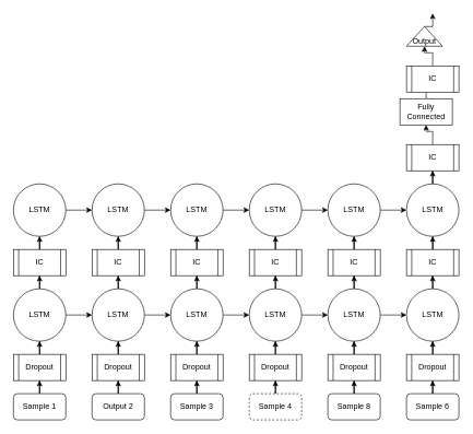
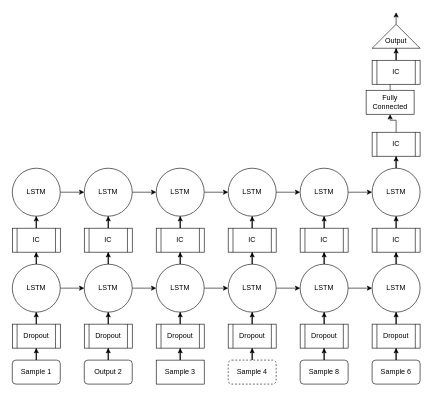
  <mxCell id="0" />
  <mxCell id="1" parent="0" />
  <mxCell id="2" style="edgeStyle=orthogonalEdgeStyle;rounded=0;orthogonalLoop=1;jettySize=auto;html=1;" edge="1" parent="1" source="3" target="10"><mxGeometry relative="1" as="geometry" /></mxCell>
  <mxCell id="3" value="Sample 1" style="rounded=1;whiteSpace=wrap;html=1;" vertex="1" parent="1"><mxGeometry x="20" y="600" width="80" height="40" as="geometry" /></mxCell>
  <mxCell id="4" style="edgeStyle=orthogonalEdgeStyle;rounded=0;orthogonalLoop=1;jettySize=auto;html=1;" edge="1" parent="1" source="6" target="8"><mxGeometry relative="1" as="geometry" /></mxCell>
  <mxCell id="5" style="edgeStyle=orthogonalEdgeStyle;rounded=0;orthogonalLoop=1;jettySize=auto;html=1;" edge="1" parent="1" source="6" target="17"><mxGeometry relative="1" as="geometry" /></mxCell>
  <mxCell id="6" value="LSTM" style="ellipse;whiteSpace=wrap;html=1;aspect=fixed;" vertex="1" parent="1"><mxGeometry x="20" y="440" width="80" height="80" as="geometry" /></mxCell>
  <mxCell id="7" style="edgeStyle=orthogonalEdgeStyle;rounded=0;orthogonalLoop=1;jettySize=auto;html=1;" edge="1" parent="1" source="8" target="12"><mxGeometry relative="1" as="geometry" /></mxCell>
  <mxCell id="8" value="IC" style="shape=process;whiteSpace=wrap;html=1;backgroundOutline=1;" vertex="1" parent="1"><mxGeometry x="20" y="380" width="80" height="40" as="geometry" /></mxCell>
  <mxCell id="9" style="edgeStyle=orthogonalEdgeStyle;rounded=0;orthogonalLoop=1;jettySize=auto;html=1;" edge="1" parent="1" source="10" target="6"><mxGeometry relative="1" as="geometry" /></mxCell>
  <mxCell id="10" value="Dropout" style="shape=process;whiteSpace=wrap;html=1;backgroundOutline=1;" vertex="1" parent="1"><mxGeometry x="20" y="540" width="80" height="40" as="geometry" /></mxCell>
  <mxCell id="11" style="edgeStyle=orthogonalEdgeStyle;rounded=0;orthogonalLoop=1;jettySize=auto;html=1;" edge="1" parent="1" source="12" target="23"><mxGeometry relative="1" as="geometry" /></mxCell>
  <mxCell id="12" value="LSTM" style="ellipse;whiteSpace=wrap;html=1;aspect=fixed;" vertex="1" parent="1"><mxGeometry x="20" y="280" width="80" height="80" as="geometry" /></mxCell>
  <mxCell id="13" style="edgeStyle=orthogonalEdgeStyle;rounded=0;orthogonalLoop=1;jettySize=auto;html=1;" edge="1" source="14" target="21" parent="1"><mxGeometry relative="1" as="geometry" /></mxCell>
  <mxCell id="14" value="Output 2" style="rounded=1;whiteSpace=wrap;html=1;" vertex="1" parent="1"><mxGeometry x="140" y="600" width="80" height="40" as="geometry" /></mxCell>
  <mxCell id="15" style="edgeStyle=orthogonalEdgeStyle;rounded=0;orthogonalLoop=1;jettySize=auto;html=1;" edge="1" source="17" target="19" parent="1"><mxGeometry relative="1" as="geometry" /></mxCell>
  <mxCell id="16" style="edgeStyle=orthogonalEdgeStyle;rounded=0;orthogonalLoop=1;jettySize=auto;html=1;" edge="1" parent="1" source="17" target="28"><mxGeometry relative="1" as="geometry" /></mxCell>
  <mxCell id="17" value="LSTM" style="ellipse;whiteSpace=wrap;html=1;aspect=fixed;" vertex="1" parent="1"><mxGeometry x="140" y="440" width="80" height="80" as="geometry" /></mxCell>
  <mxCell id="18" style="edgeStyle=orthogonalEdgeStyle;rounded=0;orthogonalLoop=1;jettySize=auto;html=1;" edge="1" source="19" target="23" parent="1"><mxGeometry relative="1" as="geometry" /></mxCell>
  <mxCell id="19" value="IC" style="shape=process;whiteSpace=wrap;html=1;backgroundOutline=1;" vertex="1" parent="1"><mxGeometry x="140" y="380" width="80" height="40" as="geometry" /></mxCell>
  <mxCell id="20" style="edgeStyle=orthogonalEdgeStyle;rounded=0;orthogonalLoop=1;jettySize=auto;html=1;" edge="1" source="21" target="17" parent="1"><mxGeometry relative="1" as="geometry" /></mxCell>
  <mxCell id="21" value="Dropout" style="shape=process;whiteSpace=wrap;html=1;backgroundOutline=1;" vertex="1" parent="1"><mxGeometry x="140" y="540" width="80" height="40" as="geometry" /></mxCell>
  <mxCell id="22" style="edgeStyle=orthogonalEdgeStyle;rounded=0;orthogonalLoop=1;jettySize=auto;html=1;" edge="1" parent="1" source="23" target="34"><mxGeometry relative="1" as="geometry" /></mxCell>
  <mxCell id="23" value="LSTM" style="ellipse;whiteSpace=wrap;html=1;aspect=fixed;" vertex="1" parent="1"><mxGeometry x="140" y="280" width="80" height="80" as="geometry" /></mxCell>
  <mxCell id="24" style="edgeStyle=orthogonalEdgeStyle;rounded=0;orthogonalLoop=1;jettySize=auto;html=1;" edge="1" source="25" target="32" parent="1"><mxGeometry relative="1" as="geometry" /></mxCell>
- <mxCell id="25" value="Sample 3" style="rounded=1;whiteSpace=wrap;html=1;" vertex="1" parent="1"><mxGeometry x="260" y="600" width="80" height="40" as="geometry" /></mxCell>
+ <mxCell id="25" value="Sample 3" style="whiteSpace=wrap;html=1;rounded=0;" vertex="1" parent="1"><mxGeometry x="260" y="600" width="80" height="40" as="geometry" /></mxCell>
  <mxCell id="26" style="edgeStyle=orthogonalEdgeStyle;rounded=0;orthogonalLoop=1;jettySize=auto;html=1;" edge="1" source="28" target="30" parent="1"><mxGeometry relative="1" as="geometry" /></mxCell>
  <mxCell id="27" style="edgeStyle=orthogonalEdgeStyle;rounded=0;orthogonalLoop=1;jettySize=auto;html=1;" edge="1" parent="1" source="28" target="39"><mxGeometry relative="1" as="geometry" /></mxCell>
  <mxCell id="28" value="LSTM" style="ellipse;whiteSpace=wrap;html=1;aspect=fixed;" vertex="1" parent="1"><mxGeometry x="260" y="440" width="80" height="80" as="geometry" /></mxCell>
  <mxCell id="29" style="edgeStyle=orthogonalEdgeStyle;rounded=0;orthogonalLoop=1;jettySize=auto;html=1;" edge="1" source="30" target="34" parent="1"><mxGeometry relative="1" as="geometry" /></mxCell>
  <mxCell id="30" value="IC" style="shape=process;whiteSpace=wrap;html=1;backgroundOutline=1;" vertex="1" parent="1"><mxGeometry x="260" y="380" width="80" height="40" as="geometry" /></mxCell>
  <mxCell id="31" style="edgeStyle=orthogonalEdgeStyle;rounded=0;orthogonalLoop=1;jettySize=auto;html=1;" edge="1" source="32" target="28" parent="1"><mxGeometry relative="1" as="geometry" /></mxCell>
  <mxCell id="32" value="Dropout" style="shape=process;whiteSpace=wrap;html=1;backgroundOutline=1;" vertex="1" parent="1"><mxGeometry x="260" y="540" width="80" height="40" as="geometry" /></mxCell>
  <mxCell id="33" style="edgeStyle=orthogonalEdgeStyle;rounded=0;orthogonalLoop=1;jettySize=auto;html=1;" edge="1" parent="1" source="34" target="45"><mxGeometry relative="1" as="geometry" /></mxCell>
  <mxCell id="34" value="LSTM" style="ellipse;whiteSpace=wrap;html=1;aspect=fixed;" vertex="1" parent="1"><mxGeometry x="260" y="280" width="80" height="80" as="geometry" /></mxCell>
  <mxCell id="35" style="edgeStyle=orthogonalEdgeStyle;rounded=0;orthogonalLoop=1;jettySize=auto;html=1;" edge="1" source="36" target="43" parent="1"><mxGeometry relative="1" as="geometry" /></mxCell>
  <mxCell id="36" value="Sample 4" style="rounded=1;whiteSpace=wrap;html=1;dashed=1;" vertex="1" parent="1"><mxGeometry x="380" y="600" width="80" height="40" as="geometry" /></mxCell>
  <mxCell id="37" style="edgeStyle=orthogonalEdgeStyle;rounded=0;orthogonalLoop=1;jettySize=auto;html=1;" edge="1" source="39" target="41" parent="1"><mxGeometry relative="1" as="geometry" /></mxCell>
  <mxCell id="38" style="edgeStyle=orthogonalEdgeStyle;rounded=0;orthogonalLoop=1;jettySize=auto;html=1;" edge="1" parent="1" source="39" target="50"><mxGeometry relative="1" as="geometry" /></mxCell>
  <mxCell id="39" value="LSTM" style="ellipse;whiteSpace=wrap;html=1;aspect=fixed;" vertex="1" parent="1"><mxGeometry x="380" y="440" width="80" height="80" as="geometry" /></mxCell>
  <mxCell id="40" style="edgeStyle=orthogonalEdgeStyle;rounded=0;orthogonalLoop=1;jettySize=auto;html=1;" edge="1" source="41" target="45" parent="1"><mxGeometry relative="1" as="geometry" /></mxCell>
  <mxCell id="41" value="IC" style="shape=process;whiteSpace=wrap;html=1;backgroundOutline=1;" vertex="1" parent="1"><mxGeometry x="380" y="380" width="80" height="40" as="geometry" /></mxCell>
  <mxCell id="42" style="edgeStyle=orthogonalEdgeStyle;rounded=0;orthogonalLoop=1;jettySize=auto;html=1;" edge="1" source="43" target="39" parent="1"><mxGeometry relative="1" as="geometry" /></mxCell>
  <mxCell id="43" value="Dropout" style="shape=process;whiteSpace=wrap;html=1;backgroundOutline=1;" vertex="1" parent="1"><mxGeometry x="380" y="540" width="80" height="40" as="geometry" /></mxCell>
  <mxCell id="44" style="edgeStyle=orthogonalEdgeStyle;rounded=0;orthogonalLoop=1;jettySize=auto;html=1;" edge="1" parent="1" source="45" target="56"><mxGeometry relative="1" as="geometry" /></mxCell>
  <mxCell id="45" value="LSTM" style="ellipse;whiteSpace=wrap;html=1;aspect=fixed;" vertex="1" parent="1"><mxGeometry x="380" y="280" width="80" height="80" as="geometry" /></mxCell>
  <mxCell id="46" style="edgeStyle=orthogonalEdgeStyle;rounded=0;orthogonalLoop=1;jettySize=auto;html=1;" edge="1" source="47" target="54" parent="1"><mxGeometry relative="1" as="geometry" /></mxCell>
  <mxCell id="47" value="Sample 8" style="rounded=1;whiteSpace=wrap;html=1;" vertex="1" parent="1"><mxGeometry x="500" y="600" width="80" height="40" as="geometry" /></mxCell>
  <mxCell id="48" style="edgeStyle=orthogonalEdgeStyle;rounded=0;orthogonalLoop=1;jettySize=auto;html=1;" edge="1" source="50" target="52" parent="1"><mxGeometry relative="1" as="geometry" /></mxCell>
  <mxCell id="49" style="edgeStyle=orthogonalEdgeStyle;rounded=0;orthogonalLoop=1;jettySize=auto;html=1;" edge="1" parent="1" source="50" target="60"><mxGeometry relative="1" as="geometry" /></mxCell>
  <mxCell id="50" value="LSTM" style="ellipse;whiteSpace=wrap;html=1;aspect=fixed;" vertex="1" parent="1"><mxGeometry x="500" y="440" width="80" height="80" as="geometry" /></mxCell>
  <mxCell id="51" style="edgeStyle=orthogonalEdgeStyle;rounded=0;orthogonalLoop=1;jettySize=auto;html=1;" edge="1" source="52" target="56" parent="1"><mxGeometry relative="1" as="geometry" /></mxCell>
  <mxCell id="52" value="IC" style="shape=process;whiteSpace=wrap;html=1;backgroundOutline=1;" vertex="1" parent="1"><mxGeometry x="500" y="380" width="80" height="40" as="geometry" /></mxCell>
  <mxCell id="53" style="edgeStyle=orthogonalEdgeStyle;rounded=0;orthogonalLoop=1;jettySize=auto;html=1;" edge="1" source="54" target="50" parent="1"><mxGeometry relative="1" as="geometry" /></mxCell>
  <mxCell id="54" value="Dropout" style="shape=process;whiteSpace=wrap;html=1;backgroundOutline=1;" vertex="1" parent="1"><mxGeometry x="500" y="540" width="80" height="40" as="geometry" /></mxCell>
  <mxCell id="55" style="edgeStyle=orthogonalEdgeStyle;rounded=0;orthogonalLoop=1;jettySize=auto;html=1;" edge="1" parent="1" source="56" target="66"><mxGeometry relative="1" as="geometry" /></mxCell>
  <mxCell id="56" value="LSTM" style="ellipse;whiteSpace=wrap;html=1;aspect=fixed;" vertex="1" parent="1"><mxGeometry x="500" y="280" width="80" height="80" as="geometry" /></mxCell>
  <mxCell id="57" style="edgeStyle=orthogonalEdgeStyle;rounded=0;orthogonalLoop=1;jettySize=auto;html=1;" edge="1" source="58" target="64" parent="1"><mxGeometry relative="1" as="geometry" /></mxCell>
  <mxCell id="58" value="Sample 6" style="rounded=1;whiteSpace=wrap;html=1;" vertex="1" parent="1"><mxGeometry x="620" y="600" width="80" height="40" as="geometry" /></mxCell>
  <mxCell id="59" style="edgeStyle=orthogonalEdgeStyle;rounded=0;orthogonalLoop=1;jettySize=auto;html=1;" edge="1" source="60" target="62" parent="1"><mxGeometry relative="1" as="geometry" /></mxCell>
  <mxCell id="60" value="LSTM" style="ellipse;whiteSpace=wrap;html=1;aspect=fixed;" vertex="1" parent="1"><mxGeometry x="620" y="440" width="80" height="80" as="geometry" /></mxCell>
  <mxCell id="61" style="edgeStyle=orthogonalEdgeStyle;rounded=0;orthogonalLoop=1;jettySize=auto;html=1;" edge="1" source="62" target="66" parent="1"><mxGeometry relative="1" as="geometry" /></mxCell>
  <mxCell id="62" value="IC" style="shape=process;whiteSpace=wrap;html=1;backgroundOutline=1;" vertex="1" parent="1"><mxGeometry x="620" y="380" width="80" height="40" as="geometry" /></mxCell>
  <mxCell id="63" style="edgeStyle=orthogonalEdgeStyle;rounded=0;orthogonalLoop=1;jettySize=auto;html=1;" edge="1" source="64" target="60" parent="1"><mxGeometry relative="1" as="geometry" /></mxCell>
  <mxCell id="64" value="Dropout" style="shape=process;whiteSpace=wrap;html=1;backgroundOutline=1;" vertex="1" parent="1"><mxGeometry x="620" y="540" width="80" height="40" as="geometry" /></mxCell>
  <mxCell id="65" style="edgeStyle=orthogonalEdgeStyle;rounded=0;orthogonalLoop=1;jettySize=auto;html=1;" edge="1" parent="1" source="66" target="72"><mxGeometry relative="1" as="geometry" /></mxCell>
  <mxCell id="66" value="LSTM" style="ellipse;whiteSpace=wrap;html=1;aspect=fixed;" vertex="1" parent="1"><mxGeometry x="620" y="280" width="80" height="80" as="geometry" /></mxCell>
  <mxCell id="67" style="edgeStyle=orthogonalEdgeStyle;rounded=0;orthogonalLoop=1;jettySize=auto;html=1;exitX=1;exitY=0.5;exitDx=0;exitDy=0;" edge="1" parent="1" source="68"><mxGeometry relative="1" as="geometry"><mxPoint x="660" y="20" as="targetPoint" /></mxGeometry></mxCell>
- <mxCell id="68" value="&lt;br&gt;Output" style="triangle;whiteSpace=wrap;html=1;direction=north;" vertex="1" parent="1"><mxGeometry x="620" y="40" width="55" height="30" as="geometry" /></mxCell>
+ <mxCell id="68" value="&lt;br&gt;Output" style="triangle;whiteSpace=wrap;html=1;direction=north;" vertex="1" parent="1"><mxGeometry x="620" y="40" width="80" height="40" as="geometry" /></mxCell>
  <mxCell id="69" style="edgeStyle=orthogonalEdgeStyle;rounded=0;orthogonalLoop=1;jettySize=auto;html=1;" edge="1" parent="1" source="70" target="74"><mxGeometry relative="1" as="geometry" /></mxCell>
  <mxCell id="70" value="Fully&lt;br&gt;Connected" style="rounded=0;whiteSpace=wrap;html=1;" vertex="1" parent="1"><mxGeometry x="610" y="150" width="80" height="40" as="geometry" /></mxCell>
  <mxCell id="71" style="edgeStyle=orthogonalEdgeStyle;rounded=0;orthogonalLoop=1;jettySize=auto;html=1;" edge="1" parent="1" source="72" target="70"><mxGeometry relative="1" as="geometry" /></mxCell>
  <mxCell id="72" value="IC" style="shape=process;whiteSpace=wrap;html=1;backgroundOutline=1;" vertex="1" parent="1"><mxGeometry x="620" y="220" width="80" height="40" as="geometry" /></mxCell>
  <mxCell id="73" style="edgeStyle=orthogonalEdgeStyle;rounded=0;orthogonalLoop=1;jettySize=auto;html=1;" edge="1" parent="1" source="74" target="68"><mxGeometry relative="1" as="geometry" /></mxCell>
  <mxCell id="74" value="IC" style="shape=process;whiteSpace=wrap;html=1;backgroundOutline=1;" vertex="1" parent="1"><mxGeometry x="620" y="100" width="80" height="40" as="geometry" /></mxCell>
